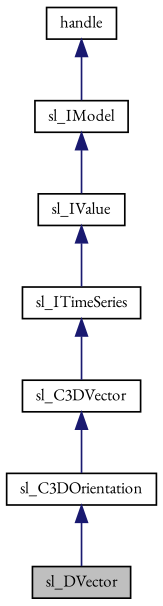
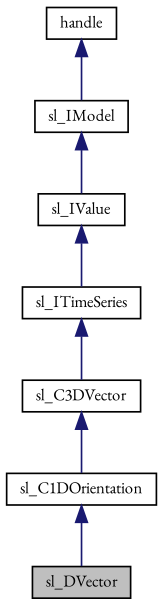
  digraph {
    fontname="EB Garamond"
    node [color=black fillcolor=white fontname="EB Garamond" fontsize=10 shape=record style=filled]
    edge [color=midnightblue dir=back fontname="EB Garamond" fontsize=10 labelfontname=FreeSans labelfontsize=10 style=solid]
    n1 [fillcolor=grey75 fontcolor=black height=0.2 label=sl_DVector width=0.4]
-   n2 [height=0.2 label=sl_C3DOrientation width=0.4]
+   n2 [height=0.2 label=sl_C1DOrientation width=0.4]
    n3 [height=0.2 label=sl_C3DVector width=0.4]
    n4 [height=0.2 label=sl_ITimeSeries width=0.4]
    n5 [height=0.2 label=sl_IValue width=0.4]
    n6 [height=0.2 label=sl_IModel width=0.4]
    n7 [height=0.2 label=handle width=0.4]
    n2 -> n1
    n3 -> n2
    n4 -> n3
    n5 -> n4
    n6 -> n5
    n7 -> n6
  }
